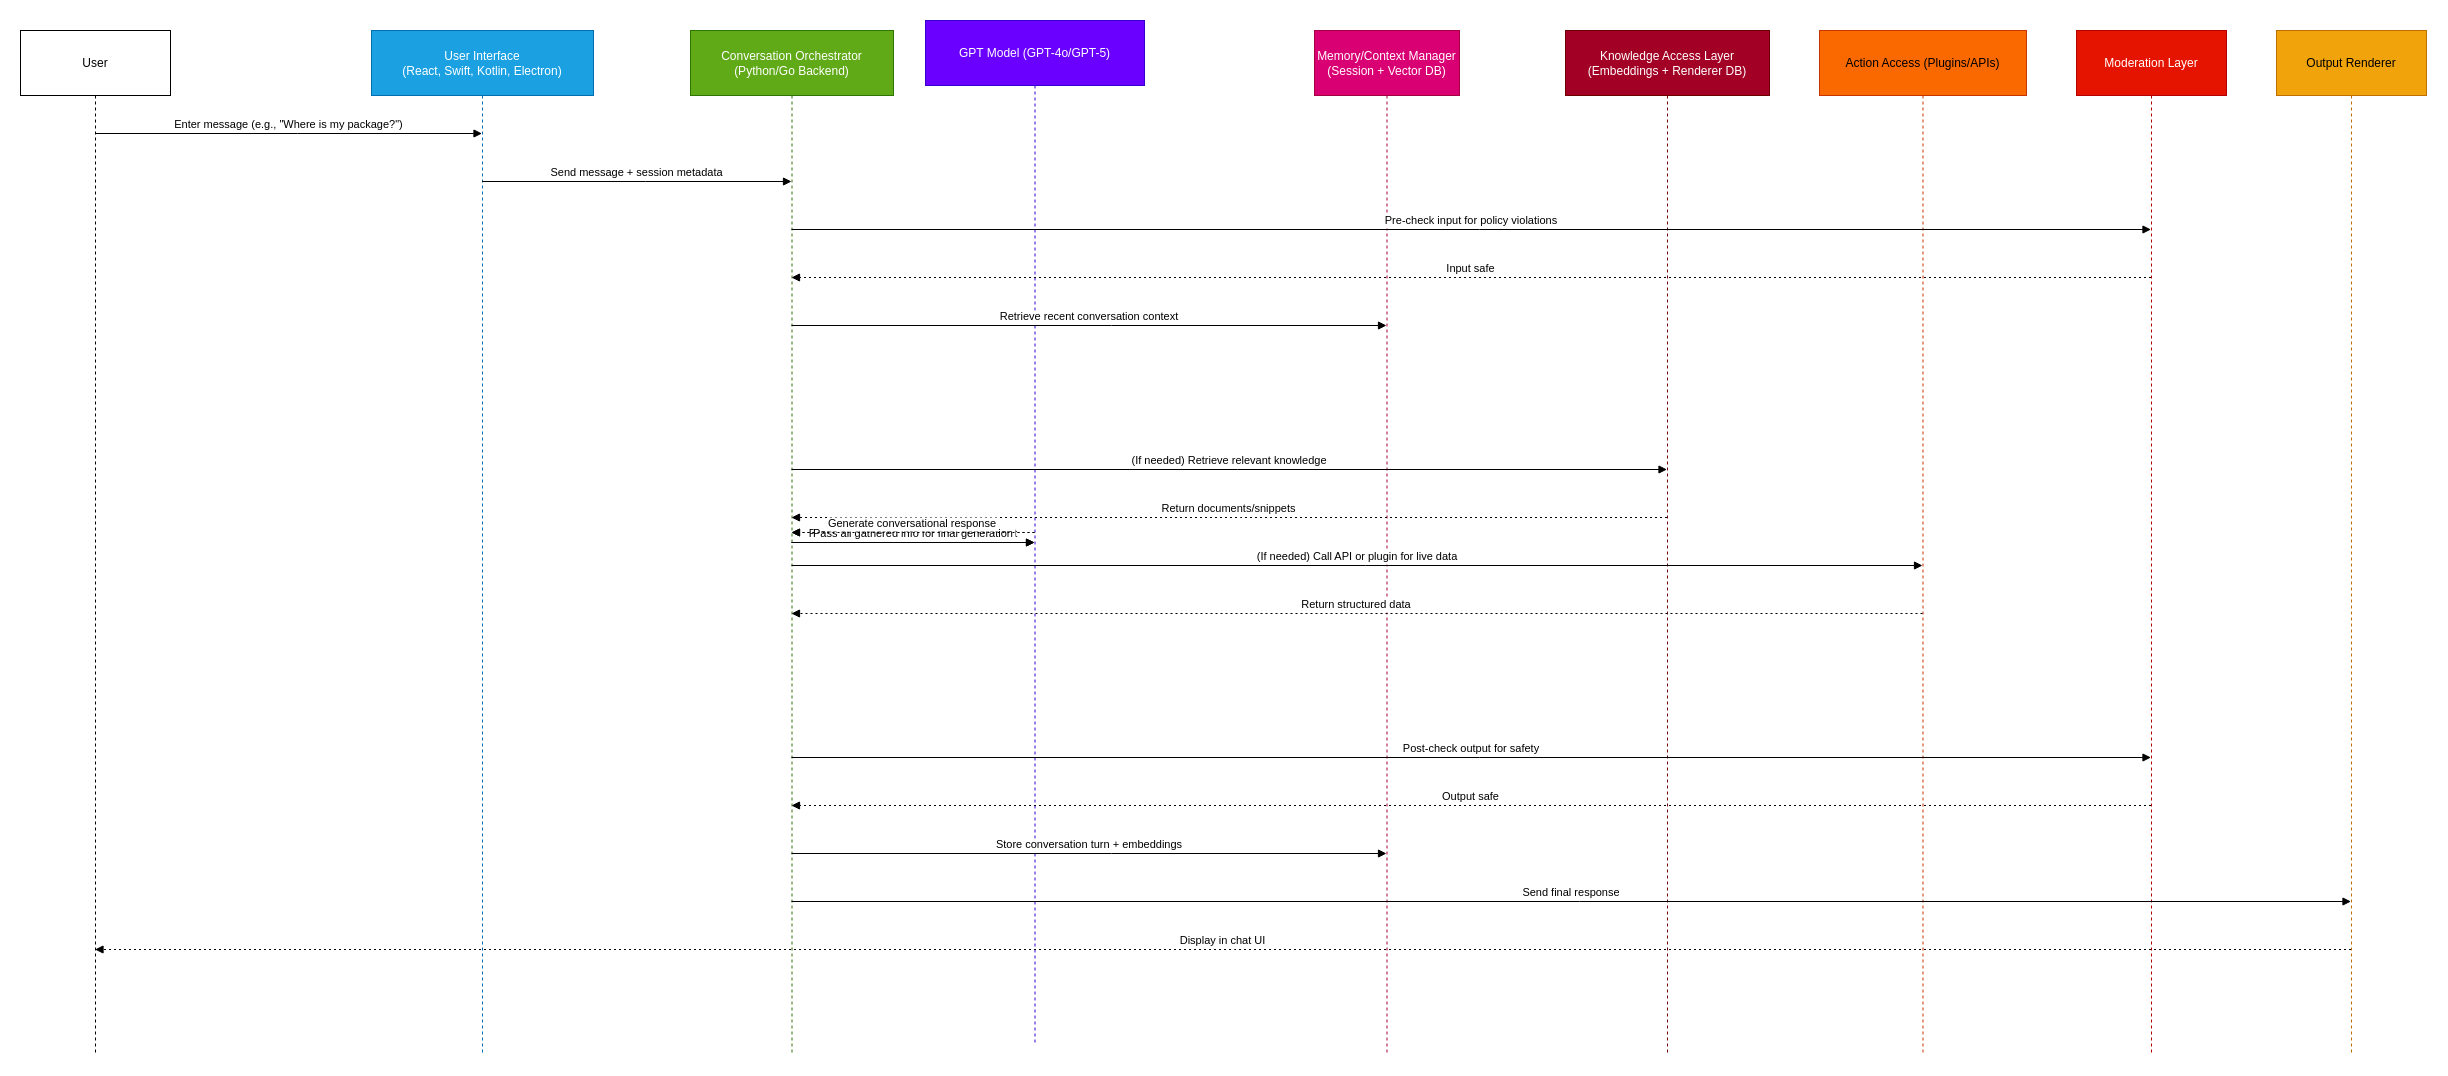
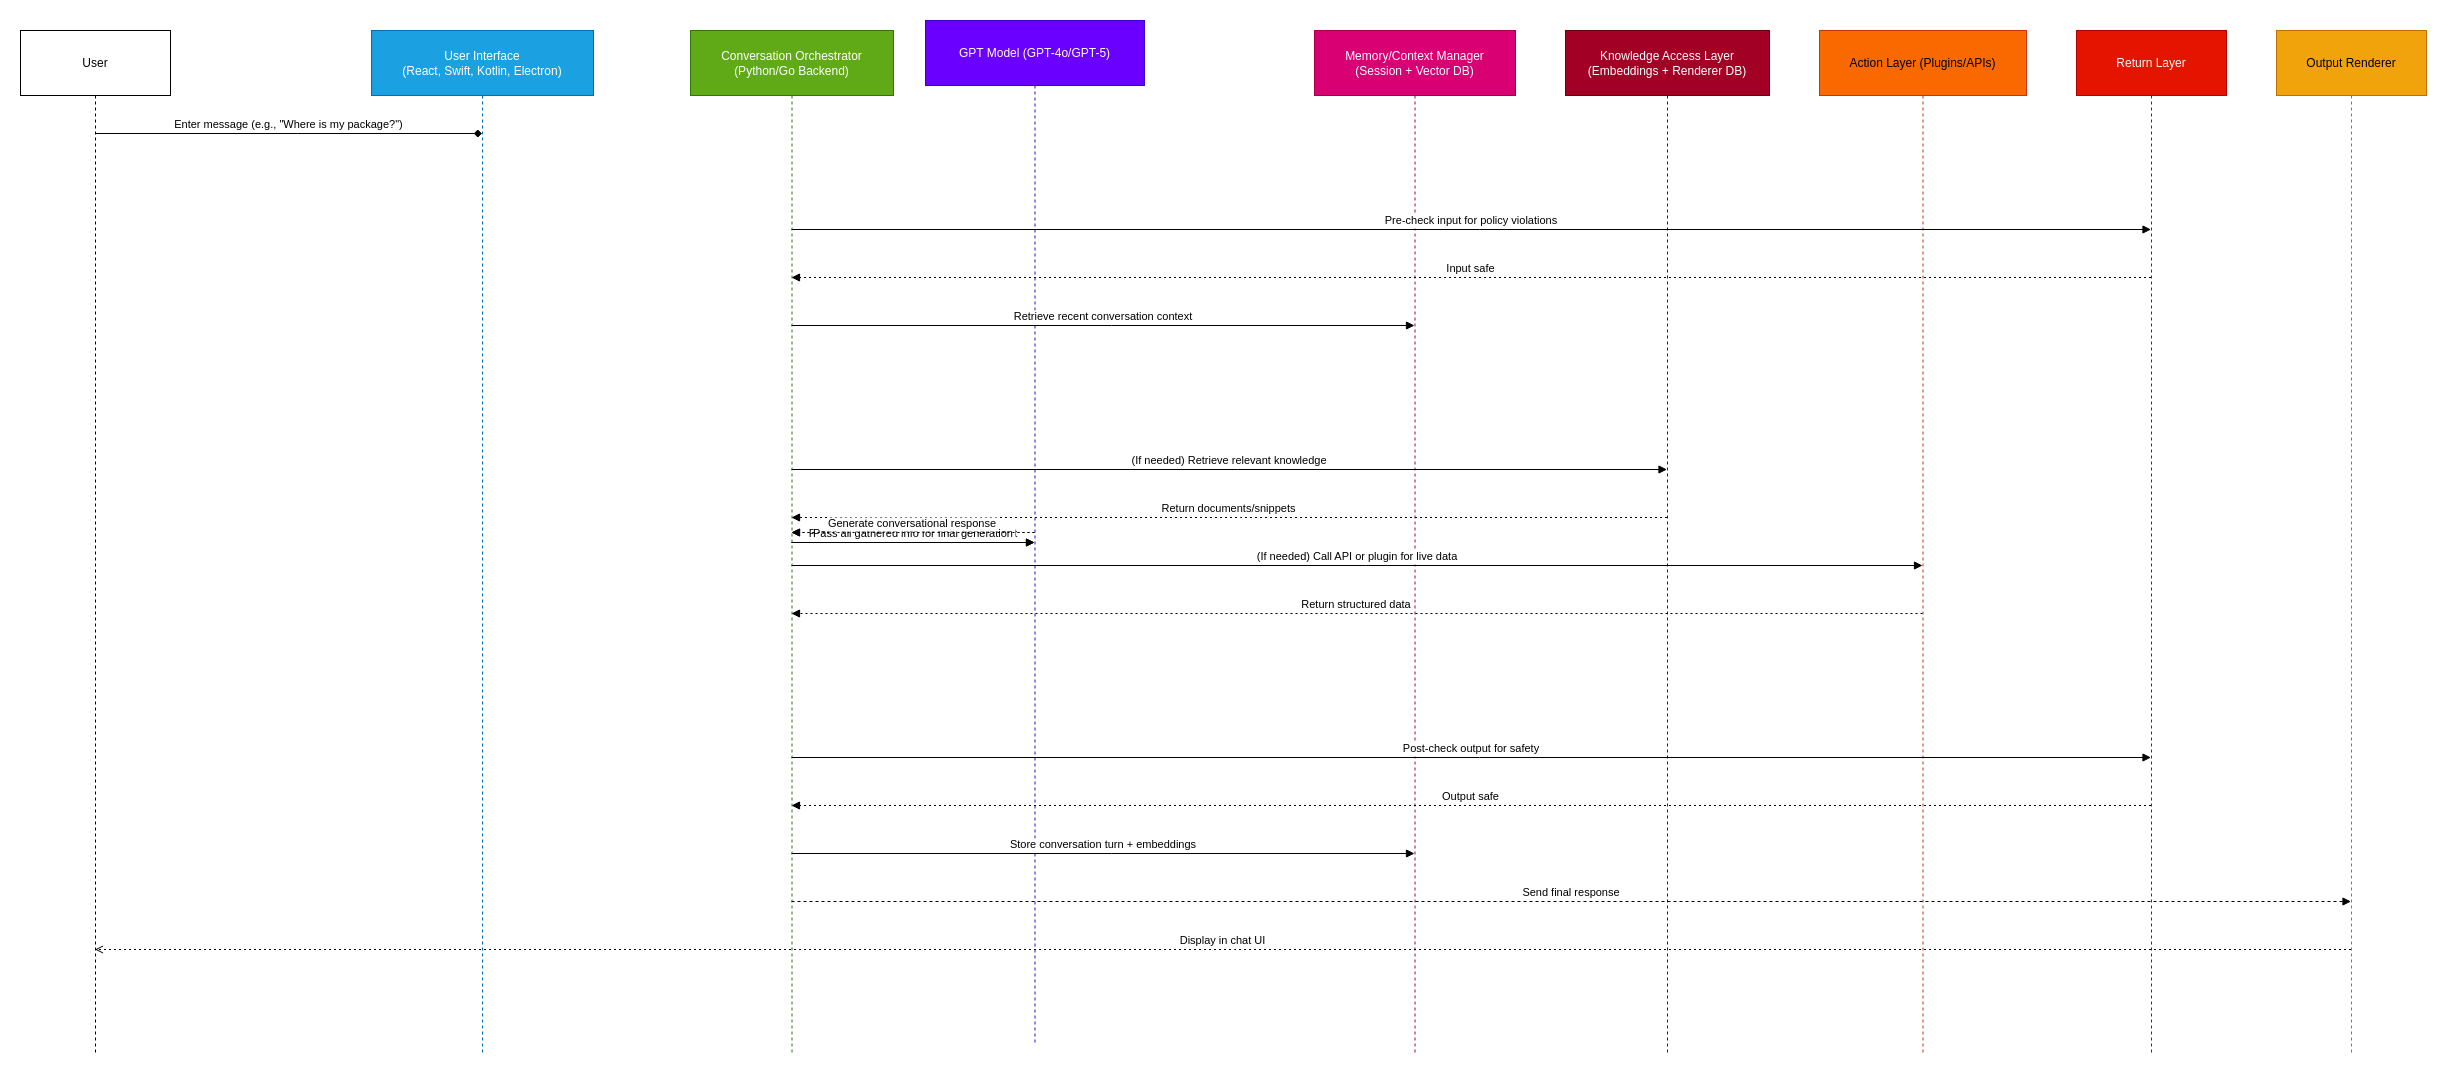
  <mxCell id="0" />
  <mxCell id="1" parent="0" />
  <mxCell id="2" value="User" style="shape=umlLifeline;perimeter=lifelinePerimeter;whiteSpace=wrap;container=1;dropTarget=0;collapsible=0;recursiveResize=0;outlineConnect=0;portConstraint=eastwest;newEdgeStyle={&quot;edgeStyle&quot;:&quot;elbowEdgeStyle&quot;,&quot;elbow&quot;:&quot;vertical&quot;,&quot;curved&quot;:0,&quot;rounded&quot;:0};size=65;" vertex="1" parent="1"><mxGeometry x="20" y="30" width="150" height="1024" as="geometry" /></mxCell>
  <mxCell id="3" value="User Interface&#10;(React, Swift, Kotlin, Electron)" style="shape=umlLifeline;perimeter=lifelinePerimeter;whiteSpace=wrap;container=1;dropTarget=0;collapsible=0;recursiveResize=0;outlineConnect=0;portConstraint=eastwest;newEdgeStyle={&quot;edgeStyle&quot;:&quot;elbowEdgeStyle&quot;,&quot;elbow&quot;:&quot;vertical&quot;,&quot;curved&quot;:0,&quot;rounded&quot;:0};size=65;fillColor=#1ba1e2;fontColor=#ffffff;strokeColor=#006EAF;" vertex="1" parent="1"><mxGeometry x="371" y="30" width="222" height="1024" as="geometry" /></mxCell>
  <mxCell id="4" value="Conversation Orchestrator&#10;(Python/Go Backend)" style="shape=umlLifeline;perimeter=lifelinePerimeter;whiteSpace=wrap;container=1;dropTarget=0;collapsible=0;recursiveResize=0;outlineConnect=0;portConstraint=eastwest;newEdgeStyle={&quot;edgeStyle&quot;:&quot;elbowEdgeStyle&quot;,&quot;elbow&quot;:&quot;vertical&quot;,&quot;curved&quot;:0,&quot;rounded&quot;:0};size=65;fillColor=#60a917;fontColor=#ffffff;strokeColor=#2D7600;" vertex="1" parent="1"><mxGeometry x="690" y="30" width="203" height="1024" as="geometry" /></mxCell>
  <mxCell id="5" value="GPT Model (GPT-4o/GPT-5)" style="shape=umlLifeline;perimeter=lifelinePerimeter;whiteSpace=wrap;container=1;dropTarget=0;collapsible=0;recursiveResize=0;outlineConnect=0;portConstraint=eastwest;newEdgeStyle={&quot;edgeStyle&quot;:&quot;elbowEdgeStyle&quot;,&quot;elbow&quot;:&quot;vertical&quot;,&quot;curved&quot;:0,&quot;rounded&quot;:0};size=65;fillColor=#6a00ff;fontColor=#ffffff;strokeColor=#3700CC;" vertex="1" parent="1"><mxGeometry x="925" y="20" width="219" height="1024" as="geometry" /></mxCell>
- <mxCell id="6" value="Memory/Context Manager&#10;(Session + Vector DB)" style="shape=umlLifeline;perimeter=lifelinePerimeter;whiteSpace=wrap;container=1;dropTarget=0;collapsible=0;recursiveResize=0;outlineConnect=0;portConstraint=eastwest;newEdgeStyle={&quot;edgeStyle&quot;:&quot;elbowEdgeStyle&quot;,&quot;elbow&quot;:&quot;vertical&quot;,&quot;curved&quot;:0,&quot;rounded&quot;:0};size=65;fillColor=#d80073;fontColor=#ffffff;strokeColor=#A50040;" vertex="1" parent="1"><mxGeometry x="1314" y="30" width="145" height="1024" as="geometry" /></mxCell>
+ <mxCell id="6" value="Memory/Context Manager&#10;(Session + Vector DB)" style="shape=umlLifeline;perimeter=lifelinePerimeter;whiteSpace=wrap;container=1;dropTarget=0;collapsible=0;recursiveResize=0;outlineConnect=0;portConstraint=eastwest;newEdgeStyle={&quot;edgeStyle&quot;:&quot;elbowEdgeStyle&quot;,&quot;elbow&quot;:&quot;vertical&quot;,&quot;curved&quot;:0,&quot;rounded&quot;:0};size=65;fillColor=#d80073;fontColor=#ffffff;strokeColor=#A50040;" vertex="1" parent="1"><mxGeometry x="1314" y="30" width="201" height="1024" as="geometry" /></mxCell>
  <mxCell id="7" value="Knowledge Access Layer&#10;(Embeddings + Renderer DB)" style="shape=umlLifeline;perimeter=lifelinePerimeter;whiteSpace=wrap;container=1;dropTarget=0;collapsible=0;recursiveResize=0;outlineConnect=0;portConstraint=eastwest;newEdgeStyle={&quot;edgeStyle&quot;:&quot;elbowEdgeStyle&quot;,&quot;elbow&quot;:&quot;vertical&quot;,&quot;curved&quot;:0,&quot;rounded&quot;:0};size=65;fillColor=#a20025;fontColor=#ffffff;strokeColor=#6F0000;" vertex="1" parent="1"><mxGeometry x="1565" y="30" width="204" height="1024" as="geometry" /></mxCell>
- <mxCell id="8" value="Action Access (Plugins/APIs)" style="shape=umlLifeline;perimeter=lifelinePerimeter;whiteSpace=wrap;container=1;dropTarget=0;collapsible=0;recursiveResize=0;outlineConnect=0;portConstraint=eastwest;newEdgeStyle={&quot;edgeStyle&quot;:&quot;elbowEdgeStyle&quot;,&quot;elbow&quot;:&quot;vertical&quot;,&quot;curved&quot;:0,&quot;rounded&quot;:0};size=65;fillColor=#fa6800;fontColor=#000000;strokeColor=#C73500;" vertex="1" parent="1"><mxGeometry x="1819" y="30" width="207" height="1024" as="geometry" /></mxCell>
- <mxCell id="9" value="Moderation Layer" style="shape=umlLifeline;perimeter=lifelinePerimeter;whiteSpace=wrap;container=1;dropTarget=0;collapsible=0;recursiveResize=0;outlineConnect=0;portConstraint=eastwest;newEdgeStyle={&quot;edgeStyle&quot;:&quot;elbowEdgeStyle&quot;,&quot;elbow&quot;:&quot;vertical&quot;,&quot;curved&quot;:0,&quot;rounded&quot;:0};size=65;fillColor=#e51400;fontColor=#ffffff;strokeColor=#B20000;" vertex="1" parent="1"><mxGeometry x="2076" y="30" width="150" height="1024" as="geometry" /></mxCell>
+ <mxCell id="8" value="Action Layer (Plugins/APIs)" style="shape=umlLifeline;perimeter=lifelinePerimeter;whiteSpace=wrap;container=1;dropTarget=0;collapsible=0;recursiveResize=0;outlineConnect=0;portConstraint=eastwest;newEdgeStyle={&quot;edgeStyle&quot;:&quot;elbowEdgeStyle&quot;,&quot;elbow&quot;:&quot;vertical&quot;,&quot;curved&quot;:0,&quot;rounded&quot;:0};size=65;fillColor=#fa6800;fontColor=#000000;strokeColor=#C73500;" vertex="1" parent="1"><mxGeometry x="1819" y="30" width="207" height="1024" as="geometry" /></mxCell>
+ <mxCell id="9" value="Return Layer" style="shape=umlLifeline;perimeter=lifelinePerimeter;whiteSpace=wrap;container=1;dropTarget=0;collapsible=0;recursiveResize=0;outlineConnect=0;portConstraint=eastwest;newEdgeStyle={&quot;edgeStyle&quot;:&quot;elbowEdgeStyle&quot;,&quot;elbow&quot;:&quot;vertical&quot;,&quot;curved&quot;:0,&quot;rounded&quot;:0};size=65;fillColor=#e51400;fontColor=#ffffff;strokeColor=#B20000;" vertex="1" parent="1"><mxGeometry x="2076" y="30" width="150" height="1024" as="geometry" /></mxCell>
  <mxCell id="10" value="Output Renderer" style="shape=umlLifeline;perimeter=lifelinePerimeter;whiteSpace=wrap;container=1;dropTarget=0;collapsible=0;recursiveResize=0;outlineConnect=0;portConstraint=eastwest;newEdgeStyle={&quot;edgeStyle&quot;:&quot;elbowEdgeStyle&quot;,&quot;elbow&quot;:&quot;vertical&quot;,&quot;curved&quot;:0,&quot;rounded&quot;:0};size=65;fillColor=#f0a30a;fontColor=#000000;strokeColor=#BD7000;" vertex="1" parent="1"><mxGeometry x="2276" y="30" width="150" height="1024" as="geometry" /></mxCell>
- <mxCell id="11" value="Enter message (e.g., &quot;Where is my package?&quot;)" style="verticalAlign=bottom;edgeStyle=elbowEdgeStyle;elbow=vertical;curved=0;rounded=0;endArrow=block;" edge="1" parent="1" source="2" target="3"><mxGeometry relative="1" as="geometry"><Array as="points"><mxPoint x="297" y="133" /></Array></mxGeometry></mxCell>
- <mxCell id="12" value="Send message + session metadata" style="verticalAlign=bottom;edgeStyle=elbowEdgeStyle;elbow=vertical;curved=0;rounded=0;endArrow=block;" edge="1" parent="1" source="3" target="4"><mxGeometry relative="1" as="geometry"><Array as="points"><mxPoint x="645" y="181" /></Array></mxGeometry></mxCell>
+ <mxCell id="11" value="Enter message (e.g., &quot;Where is my package?&quot;)" style="verticalAlign=bottom;edgeStyle=elbowEdgeStyle;elbow=vertical;curved=0;rounded=0;endArrow=diamond;" edge="1" parent="1" source="2" target="3"><mxGeometry relative="1" as="geometry"><Array as="points"><mxPoint x="297" y="133" /></Array></mxGeometry></mxCell>
  <mxCell id="13" value="Pre-check input for policy violations" style="verticalAlign=bottom;edgeStyle=elbowEdgeStyle;elbow=vertical;curved=0;rounded=0;endArrow=block;" edge="1" parent="1" source="4" target="9"><mxGeometry relative="1" as="geometry"><Array as="points"><mxPoint x="1479" y="229" /></Array></mxGeometry></mxCell>
  <mxCell id="14" value="Input safe" style="verticalAlign=bottom;edgeStyle=elbowEdgeStyle;elbow=vertical;curved=0;rounded=0;dashed=1;dashPattern=2 3;endArrow=block;" edge="1" parent="1" source="9" target="4"><mxGeometry relative="1" as="geometry"><Array as="points"><mxPoint x="1482" y="277" /></Array></mxGeometry></mxCell>
  <mxCell id="15" value="Retrieve recent conversation context" style="verticalAlign=bottom;edgeStyle=elbowEdgeStyle;elbow=vertical;curved=0;rounded=0;endArrow=block;" edge="1" parent="1" source="4" target="6"><mxGeometry relative="1" as="geometry"><Array as="points"><mxPoint x="1111" y="325" /></Array></mxGeometry></mxCell>
  <mxCell id="16" value="Pass system prompt + user input + context" style="verticalAlign=bottom;edgeStyle=elbowEdgeStyle;elbow=vertical;curved=0;rounded=0;endArrow=block;" edge="1" parent="1" source="4" target="5"><mxGeometry relative="1" as="geometry"><Array as="points"><mxPoint x="981" y="373" /></Array></mxGeometry></mxCell>
  <mxCell id="17" value="Determine if tools or RAG needed" style="verticalAlign=bottom;edgeStyle=elbowEdgeStyle;elbow=vertical;curved=0;rounded=0;dashed=1;dashPattern=2 3;endArrow=block;" edge="1" parent="1" source="5" target="4"><mxGeometry relative="1" as="geometry"><Array as="points"><mxPoint x="984" y="421" /></Array></mxGeometry></mxCell>
  <mxCell id="18" value="(If needed) Retrieve relevant knowledge" style="verticalAlign=bottom;edgeStyle=elbowEdgeStyle;elbow=vertical;curved=0;rounded=0;endArrow=block;" edge="1" parent="1" source="4" target="7"><mxGeometry relative="1" as="geometry"><Array as="points"><mxPoint x="1237" y="469" /></Array></mxGeometry></mxCell>
  <mxCell id="19" value="Return documents/snippets" style="verticalAlign=bottom;edgeStyle=elbowEdgeStyle;elbow=vertical;curved=0;rounded=0;dashed=1;dashPattern=2 3;endArrow=block;" edge="1" parent="1" source="7" target="4"><mxGeometry relative="1" as="geometry"><Array as="points"><mxPoint x="1240" y="517" /></Array></mxGeometry></mxCell>
  <mxCell id="20" value="(If needed) Call API or plugin for live data" style="verticalAlign=bottom;edgeStyle=elbowEdgeStyle;elbow=vertical;curved=0;rounded=0;endArrow=block;" edge="1" parent="1" source="4" target="8"><mxGeometry relative="1" as="geometry"><Array as="points"><mxPoint x="1365" y="565" /></Array></mxGeometry></mxCell>
  <mxCell id="21" value="Return structured data" style="verticalAlign=bottom;edgeStyle=elbowEdgeStyle;elbow=vertical;curved=0;rounded=0;dashed=1;dashPattern=2 3;endArrow=block;" edge="1" parent="1" source="8" target="4"><mxGeometry relative="1" as="geometry"><Array as="points"><mxPoint x="1368" y="613" /></Array></mxGeometry></mxCell>
  <mxCell id="22" value="Pass all gathered info for final generation" style="verticalAlign=bottom;edgeStyle=elbowEdgeStyle;elbow=vertical;curved=0;rounded=0;endArrow=block;" edge="1" parent="1" source="4" target="5"><mxGeometry relative="1" as="geometry"><Array as="points"><mxPoint x="981" y="661" /></Array></mxGeometry></mxCell>
  <mxCell id="23" value="Generate conversational response" style="verticalAlign=bottom;edgeStyle=elbowEdgeStyle;elbow=vertical;curved=0;rounded=0;dashed=1;dashPattern=2 3;endArrow=block;" edge="1" parent="1" source="5" target="4"><mxGeometry relative="1" as="geometry"><Array as="points"><mxPoint x="984" y="709" /></Array></mxGeometry></mxCell>
  <mxCell id="24" value="Post-check output for safety" style="verticalAlign=bottom;edgeStyle=elbowEdgeStyle;elbow=vertical;curved=0;rounded=0;endArrow=block;" edge="1" parent="1" source="4" target="9"><mxGeometry relative="1" as="geometry"><Array as="points"><mxPoint x="1479" y="757" /></Array></mxGeometry></mxCell>
  <mxCell id="25" value="Output safe" style="verticalAlign=bottom;edgeStyle=elbowEdgeStyle;elbow=vertical;curved=0;rounded=0;dashed=1;dashPattern=2 3;endArrow=block;" edge="1" parent="1" source="9" target="4"><mxGeometry relative="1" as="geometry"><Array as="points"><mxPoint x="1482" y="805" /></Array></mxGeometry></mxCell>
  <mxCell id="26" value="Store conversation turn + embeddings" style="verticalAlign=bottom;edgeStyle=elbowEdgeStyle;elbow=vertical;curved=0;rounded=0;endArrow=block;" edge="1" parent="1" source="4" target="6"><mxGeometry relative="1" as="geometry"><Array as="points"><mxPoint x="1111" y="853" /></Array></mxGeometry></mxCell>
- <mxCell id="27" value="Send final response" style="verticalAlign=bottom;edgeStyle=elbowEdgeStyle;elbow=vertical;curved=0;rounded=0;endArrow=block;" edge="1" parent="1" source="4" target="10"><mxGeometry relative="1" as="geometry"><Array as="points"><mxPoint x="1579" y="901" /></Array></mxGeometry></mxCell>
- <mxCell id="28" value="Display in chat UI" style="verticalAlign=bottom;edgeStyle=elbowEdgeStyle;elbow=vertical;curved=0;rounded=0;dashed=1;dashPattern=2 3;endArrow=block;" edge="1" parent="1" source="10" target="2"><mxGeometry relative="1" as="geometry"><Array as="points"><mxPoint x="1234" y="949" /></Array></mxGeometry></mxCell>
+ <mxCell id="27" value="Send final response" style="verticalAlign=bottom;edgeStyle=elbowEdgeStyle;elbow=vertical;curved=0;rounded=0;endArrow=block;dashed=1;" edge="1" parent="1" source="4" target="10"><mxGeometry relative="1" as="geometry"><Array as="points"><mxPoint x="1579" y="901" /></Array></mxGeometry></mxCell>
+ <mxCell id="28" value="Display in chat UI" style="verticalAlign=bottom;edgeStyle=elbowEdgeStyle;elbow=vertical;curved=0;rounded=0;dashed=1;dashPattern=2 3;endArrow=open;" edge="1" parent="1" source="10" target="2"><mxGeometry relative="1" as="geometry"><Array as="points"><mxPoint x="1234" y="949" /></Array></mxGeometry></mxCell>
